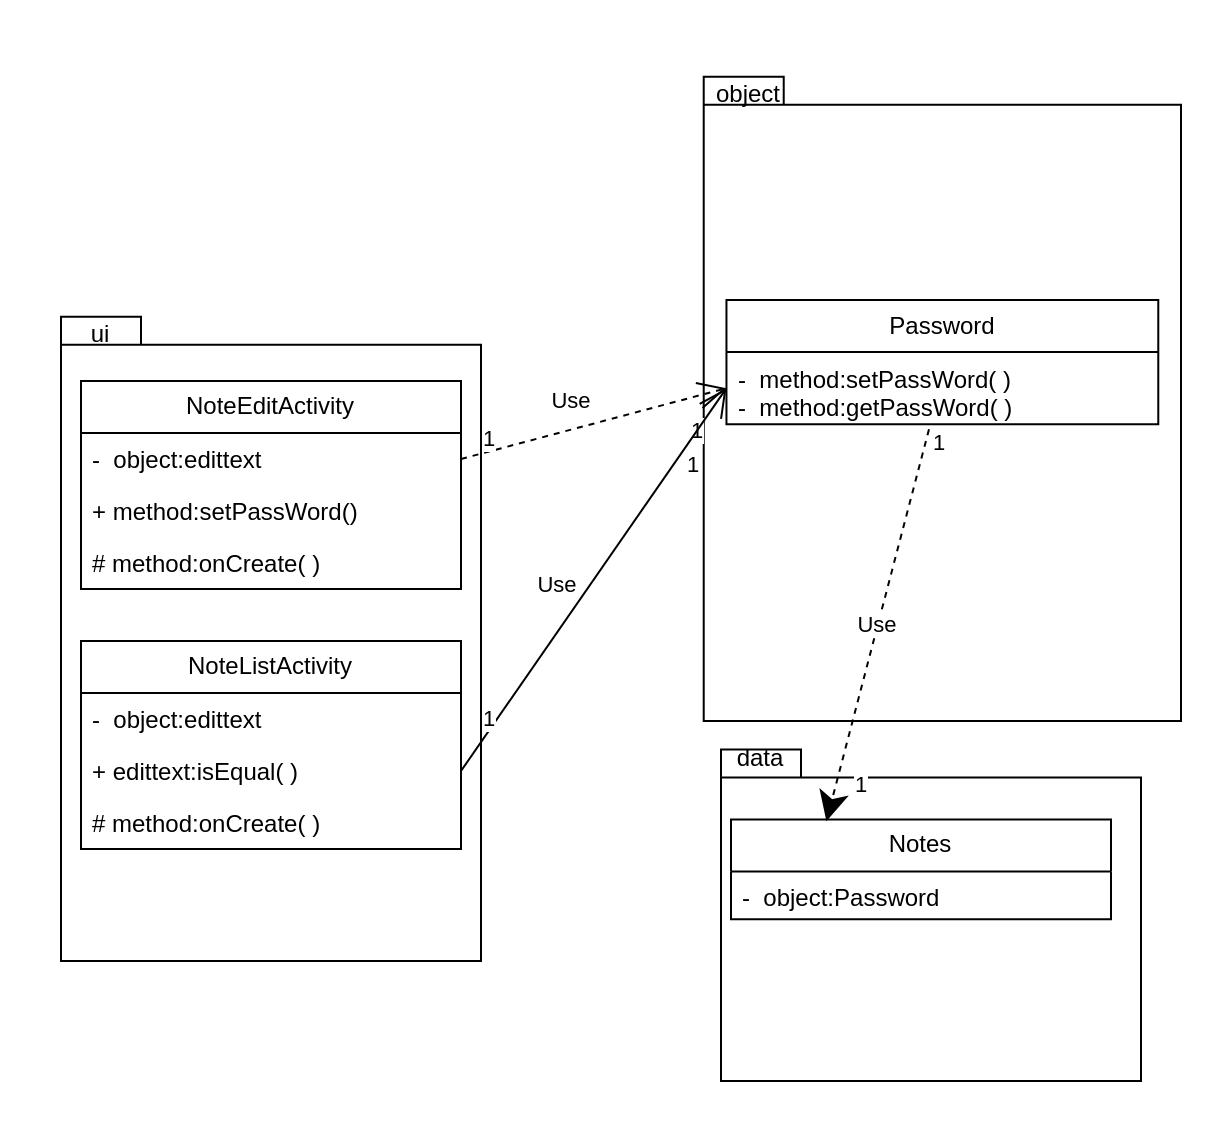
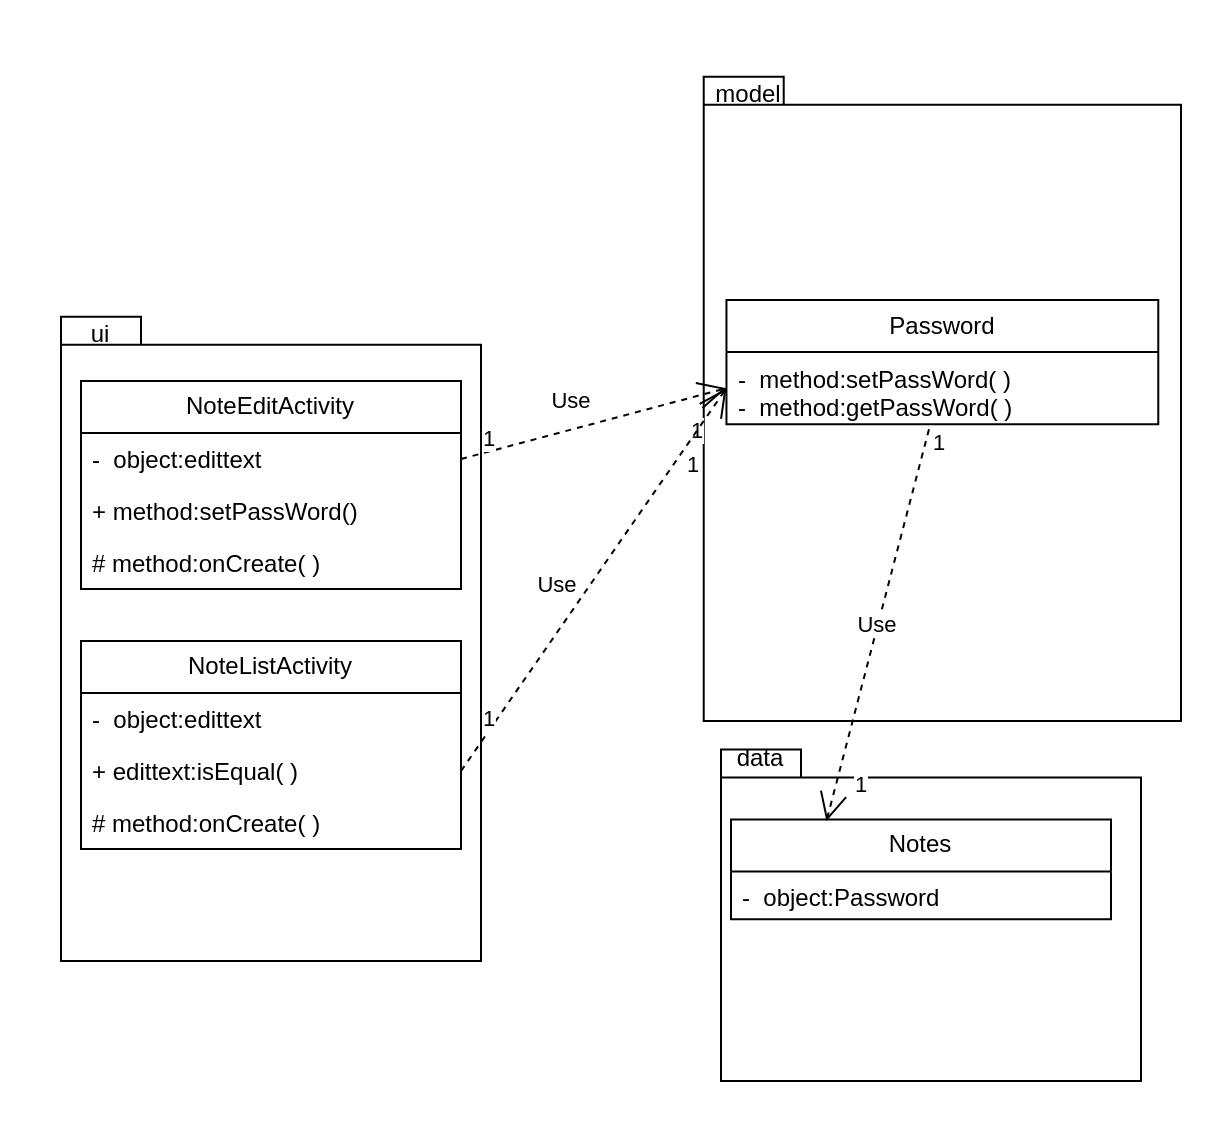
  <mxCell id="0" />
  <mxCell id="1" parent="0" />
  <mxCell id="2" value="" style="group" parent="1" vertex="1" connectable="0"><mxGeometry x="350" y="365" width="220" height="175" as="geometry" /></mxCell>
  <mxCell id="3" value="" style="shape=folder;fontStyle=1;spacingTop=10;tabWidth=40;tabHeight=14;tabPosition=left;html=1;whiteSpace=wrap;" parent="2" vertex="1"><mxGeometry x="10" y="9.211" width="210" height="165.789" as="geometry" /></mxCell>
  <mxCell id="4" value="data" style="text;strokeColor=none;align=center;fillColor=none;html=1;verticalAlign=middle;whiteSpace=wrap;rounded=0;" parent="2" vertex="1"><mxGeometry width="60" height="27.632" as="geometry" /></mxCell>
  <mxCell id="5" value="Notes" style="swimlane;fontStyle=0;childLayout=stackLayout;horizontal=1;startSize=26;fillColor=none;horizontalStack=0;resizeParent=1;resizeParentMax=0;resizeLast=0;collapsible=1;marginBottom=0;whiteSpace=wrap;html=1;" vertex="1" parent="2"><mxGeometry x="15" y="44.211" width="190" height="49.947" as="geometry"><mxRectangle x="130" y="220" width="120" height="30" as="alternateBounds" /></mxGeometry></mxCell>
  <mxCell id="6" value="-&amp;nbsp; object:Password" style="text;strokeColor=none;fillColor=none;align=left;verticalAlign=top;spacingLeft=4;spacingRight=4;overflow=hidden;rotatable=0;points=[[0,0.5],[1,0.5]];portConstraint=eastwest;whiteSpace=wrap;html=1;" vertex="1" parent="5"><mxGeometry y="26" width="190" height="23.947" as="geometry" /></mxCell>
  <mxCell id="7" value="" style="group" parent="1" vertex="1" connectable="0"><mxGeometry x="340" y="20" width="250" height="340" as="geometry" /></mxCell>
  <mxCell id="8" value="" style="shape=folder;fontStyle=1;spacingTop=10;tabWidth=40;tabHeight=14;tabPosition=left;html=1;whiteSpace=wrap;" parent="7" vertex="1"><mxGeometry x="11.364" y="17.895" width="238.636" height="322.105" as="geometry" /></mxCell>
- <mxCell id="9" value="object" style="text;strokeColor=none;align=center;fillColor=none;html=1;verticalAlign=middle;whiteSpace=wrap;rounded=0;" parent="7" vertex="1"><mxGeometry width="68.182" height="53.684" as="geometry" /></mxCell>
+ <mxCell id="9" value="model" style="text;strokeColor=none;align=center;fillColor=none;html=1;verticalAlign=middle;whiteSpace=wrap;rounded=0;" parent="7" vertex="1"><mxGeometry width="68.182" height="53.684" as="geometry" /></mxCell>
  <mxCell id="10" value="Password" style="swimlane;fontStyle=0;childLayout=stackLayout;horizontal=1;startSize=26;fillColor=none;horizontalStack=0;resizeParent=1;resizeParentMax=0;resizeLast=0;collapsible=1;marginBottom=0;whiteSpace=wrap;html=1;" parent="7" vertex="1"><mxGeometry x="22.727" y="129.524" width="215.909" height="62.125" as="geometry"><mxRectangle x="130" y="220" width="120" height="30" as="alternateBounds" /></mxGeometry></mxCell>
  <mxCell id="11" value="-&amp;nbsp; method:setPassWord( )&lt;br&gt;-&amp;nbsp; method:getPassWord( )" style="text;strokeColor=none;fillColor=none;align=left;verticalAlign=top;spacingLeft=4;spacingRight=4;overflow=hidden;rotatable=0;points=[[0,0.5],[1,0.5]];portConstraint=eastwest;whiteSpace=wrap;html=1;" parent="10" vertex="1"><mxGeometry y="26" width="215.909" height="36.125" as="geometry" /></mxCell>
- <mxCell id="12" value="Use" style="endArrow=classic;endSize=12;dashed=1;html=1;rounded=0;exitX=0.469;exitY=1.07;exitDx=0;exitDy=0;exitPerimeter=0;entryX=0.251;entryY=0.018;entryDx=0;entryDy=0;entryPerimeter=0;" parent="1" source="11" target="5" edge="1"><mxGeometry width="160" relative="1" as="geometry"><mxPoint x="450" y="280" as="sourcePoint" /><mxPoint x="463.533" y="422" as="targetPoint" /></mxGeometry></mxCell>
+ <mxCell id="12" value="Use" style="endArrow=open;endSize=12;dashed=1;html=1;rounded=0;exitX=0.469;exitY=1.07;exitDx=0;exitDy=0;exitPerimeter=0;entryX=0.251;entryY=0.018;entryDx=0;entryDy=0;entryPerimeter=0;" parent="1" source="11" target="5" edge="1"><mxGeometry width="160" relative="1" as="geometry"><mxPoint x="450" y="280" as="sourcePoint" /><mxPoint x="463.533" y="422" as="targetPoint" /></mxGeometry></mxCell>
  <mxCell id="13" value="1" style="edgeLabel;html=1;align=center;verticalAlign=middle;resizable=0;points=[];" parent="12" vertex="1" connectable="0"><mxGeometry x="-0.928" y="1" relative="1" as="geometry"><mxPoint x="5" y="-1" as="offset" /></mxGeometry></mxCell>
  <mxCell id="14" value="1" style="edgeLabel;html=1;align=center;verticalAlign=middle;resizable=0;points=[];" parent="12" vertex="1" connectable="0"><mxGeometry x="0.902" y="6" relative="1" as="geometry"><mxPoint x="9" y="-11" as="offset" /></mxGeometry></mxCell>
  <mxCell id="15" value="" style="group" vertex="1" connectable="0" parent="1"><mxGeometry x="20" y="140" width="220" height="340" as="geometry" /></mxCell>
  <mxCell id="16" value="" style="group" parent="15" vertex="1" connectable="0"><mxGeometry width="220" height="340" as="geometry" /></mxCell>
  <mxCell id="17" value="" style="shape=folder;fontStyle=1;spacingTop=10;tabWidth=40;tabHeight=14;tabPosition=left;html=1;whiteSpace=wrap;" parent="16" vertex="1"><mxGeometry x="10" y="17.895" width="210" height="322.105" as="geometry" /></mxCell>
  <mxCell id="18" value="ui" style="text;strokeColor=none;align=center;fillColor=none;html=1;verticalAlign=middle;whiteSpace=wrap;rounded=0;" parent="16" vertex="1"><mxGeometry width="60" height="53.684" as="geometry" /></mxCell>
  <mxCell id="19" value="NoteListActivity" style="swimlane;fontStyle=0;childLayout=stackLayout;horizontal=1;startSize=26;fillColor=none;horizontalStack=0;resizeParent=1;resizeParentMax=0;resizeLast=0;collapsible=1;marginBottom=0;whiteSpace=wrap;html=1;" vertex="1" parent="16"><mxGeometry x="20" y="180" width="190" height="104" as="geometry"><mxRectangle x="130" y="220" width="120" height="30" as="alternateBounds" /></mxGeometry></mxCell>
  <mxCell id="20" value="-&amp;nbsp; object:edittext" style="text;strokeColor=none;fillColor=none;align=left;verticalAlign=top;spacingLeft=4;spacingRight=4;overflow=hidden;rotatable=0;points=[[0,0.5],[1,0.5]];portConstraint=eastwest;whiteSpace=wrap;html=1;" vertex="1" parent="19"><mxGeometry y="26" width="190" height="26" as="geometry" /></mxCell>
  <mxCell id="21" value="+ edittext:isEqual( )" style="text;strokeColor=none;fillColor=none;align=left;verticalAlign=top;spacingLeft=4;spacingRight=4;overflow=hidden;rotatable=0;points=[[0,0.5],[1,0.5]];portConstraint=eastwest;whiteSpace=wrap;html=1;" vertex="1" parent="19"><mxGeometry y="52" width="190" height="26" as="geometry" /></mxCell>
  <mxCell id="22" value="# method:onCreate( )" style="text;strokeColor=none;fillColor=none;align=left;verticalAlign=top;spacingLeft=4;spacingRight=4;overflow=hidden;rotatable=0;points=[[0,0.5],[1,0.5]];portConstraint=eastwest;whiteSpace=wrap;html=1;" vertex="1" parent="19"><mxGeometry y="78" width="190" height="26" as="geometry" /></mxCell>
  <mxCell id="23" value="NoteEditActivity" style="swimlane;fontStyle=0;childLayout=stackLayout;horizontal=1;startSize=26;fillColor=none;horizontalStack=0;resizeParent=1;resizeParentMax=0;resizeLast=0;collapsible=1;marginBottom=0;whiteSpace=wrap;html=1;" parent="15" vertex="1"><mxGeometry x="20" y="50" width="190" height="104" as="geometry"><mxRectangle x="130" y="220" width="120" height="30" as="alternateBounds" /></mxGeometry></mxCell>
  <mxCell id="24" value="-&amp;nbsp; object:edittext" style="text;strokeColor=none;fillColor=none;align=left;verticalAlign=top;spacingLeft=4;spacingRight=4;overflow=hidden;rotatable=0;points=[[0,0.5],[1,0.5]];portConstraint=eastwest;whiteSpace=wrap;html=1;" parent="23" vertex="1"><mxGeometry y="26" width="190" height="26" as="geometry" /></mxCell>
  <mxCell id="25" value="+ method:setPassWord()" style="text;strokeColor=none;fillColor=none;align=left;verticalAlign=top;spacingLeft=4;spacingRight=4;overflow=hidden;rotatable=0;points=[[0,0.5],[1,0.5]];portConstraint=eastwest;whiteSpace=wrap;html=1;" parent="23" vertex="1"><mxGeometry y="52" width="190" height="26" as="geometry" /></mxCell>
  <mxCell id="26" value="# method:onCreate( )" style="text;strokeColor=none;fillColor=none;align=left;verticalAlign=top;spacingLeft=4;spacingRight=4;overflow=hidden;rotatable=0;points=[[0,0.5],[1,0.5]];portConstraint=eastwest;whiteSpace=wrap;html=1;" parent="23" vertex="1"><mxGeometry y="78" width="190" height="26" as="geometry" /></mxCell>
  <mxCell id="27" value="Use" style="endArrow=open;endSize=12;dashed=1;html=1;rounded=0;exitX=1;exitY=0.5;exitDx=0;exitDy=0;entryX=0;entryY=0.5;entryDx=0;entryDy=0;" parent="1" source="24" target="11" edge="1"><mxGeometry x="-0.106" y="14" width="160" relative="1" as="geometry"><mxPoint x="310" y="220" as="sourcePoint" /><mxPoint x="370" y="220" as="targetPoint" /><mxPoint as="offset" /></mxGeometry></mxCell>
  <mxCell id="28" value="1" style="edgeLabel;html=1;align=center;verticalAlign=middle;resizable=0;points=[];" parent="27" vertex="1" connectable="0"><mxGeometry x="-0.798" relative="1" as="geometry"><mxPoint y="-7" as="offset" /></mxGeometry></mxCell>
  <mxCell id="29" value="1" style="edgeLabel;html=1;align=center;verticalAlign=middle;resizable=0;points=[];" parent="27" vertex="1" connectable="0"><mxGeometry x="0.79" y="2" relative="1" as="geometry"><mxPoint x="-1" y="19" as="offset" /></mxGeometry></mxCell>
- <mxCell id="30" value="Use" style="endArrow=open;endSize=12;dashed=0;html=1;rounded=0;exitX=1;exitY=0.5;exitDx=0;exitDy=0;entryX=0;entryY=0.5;entryDx=0;entryDy=0;" edge="1" parent="1" source="21" target="11"><mxGeometry x="-0.106" y="14" width="160" relative="1" as="geometry"><mxPoint x="260" y="384" as="sourcePoint" /><mxPoint x="401" y="360" as="targetPoint" /><mxPoint as="offset" /></mxGeometry></mxCell>
+ <mxCell id="30" value="Use" style="endArrow=open;endSize=12;dashed=1;html=1;rounded=0;exitX=1;exitY=0.5;exitDx=0;exitDy=0;entryX=0;entryY=0.5;entryDx=0;entryDy=0;" edge="1" parent="1" source="21" target="11"><mxGeometry x="-0.106" y="14" width="160" relative="1" as="geometry"><mxPoint x="260" y="384" as="sourcePoint" /><mxPoint x="401" y="360" as="targetPoint" /><mxPoint as="offset" /></mxGeometry></mxCell>
  <mxCell id="31" value="1" style="edgeLabel;html=1;align=center;verticalAlign=middle;resizable=0;points=[];" vertex="1" connectable="0" parent="30"><mxGeometry x="-0.798" relative="1" as="geometry"><mxPoint y="-7" as="offset" /></mxGeometry></mxCell>
  <mxCell id="32" value="1" style="edgeLabel;html=1;align=center;verticalAlign=middle;resizable=0;points=[];" vertex="1" connectable="0" parent="30"><mxGeometry x="0.79" y="2" relative="1" as="geometry"><mxPoint x="-1" y="19" as="offset" /></mxGeometry></mxCell>
